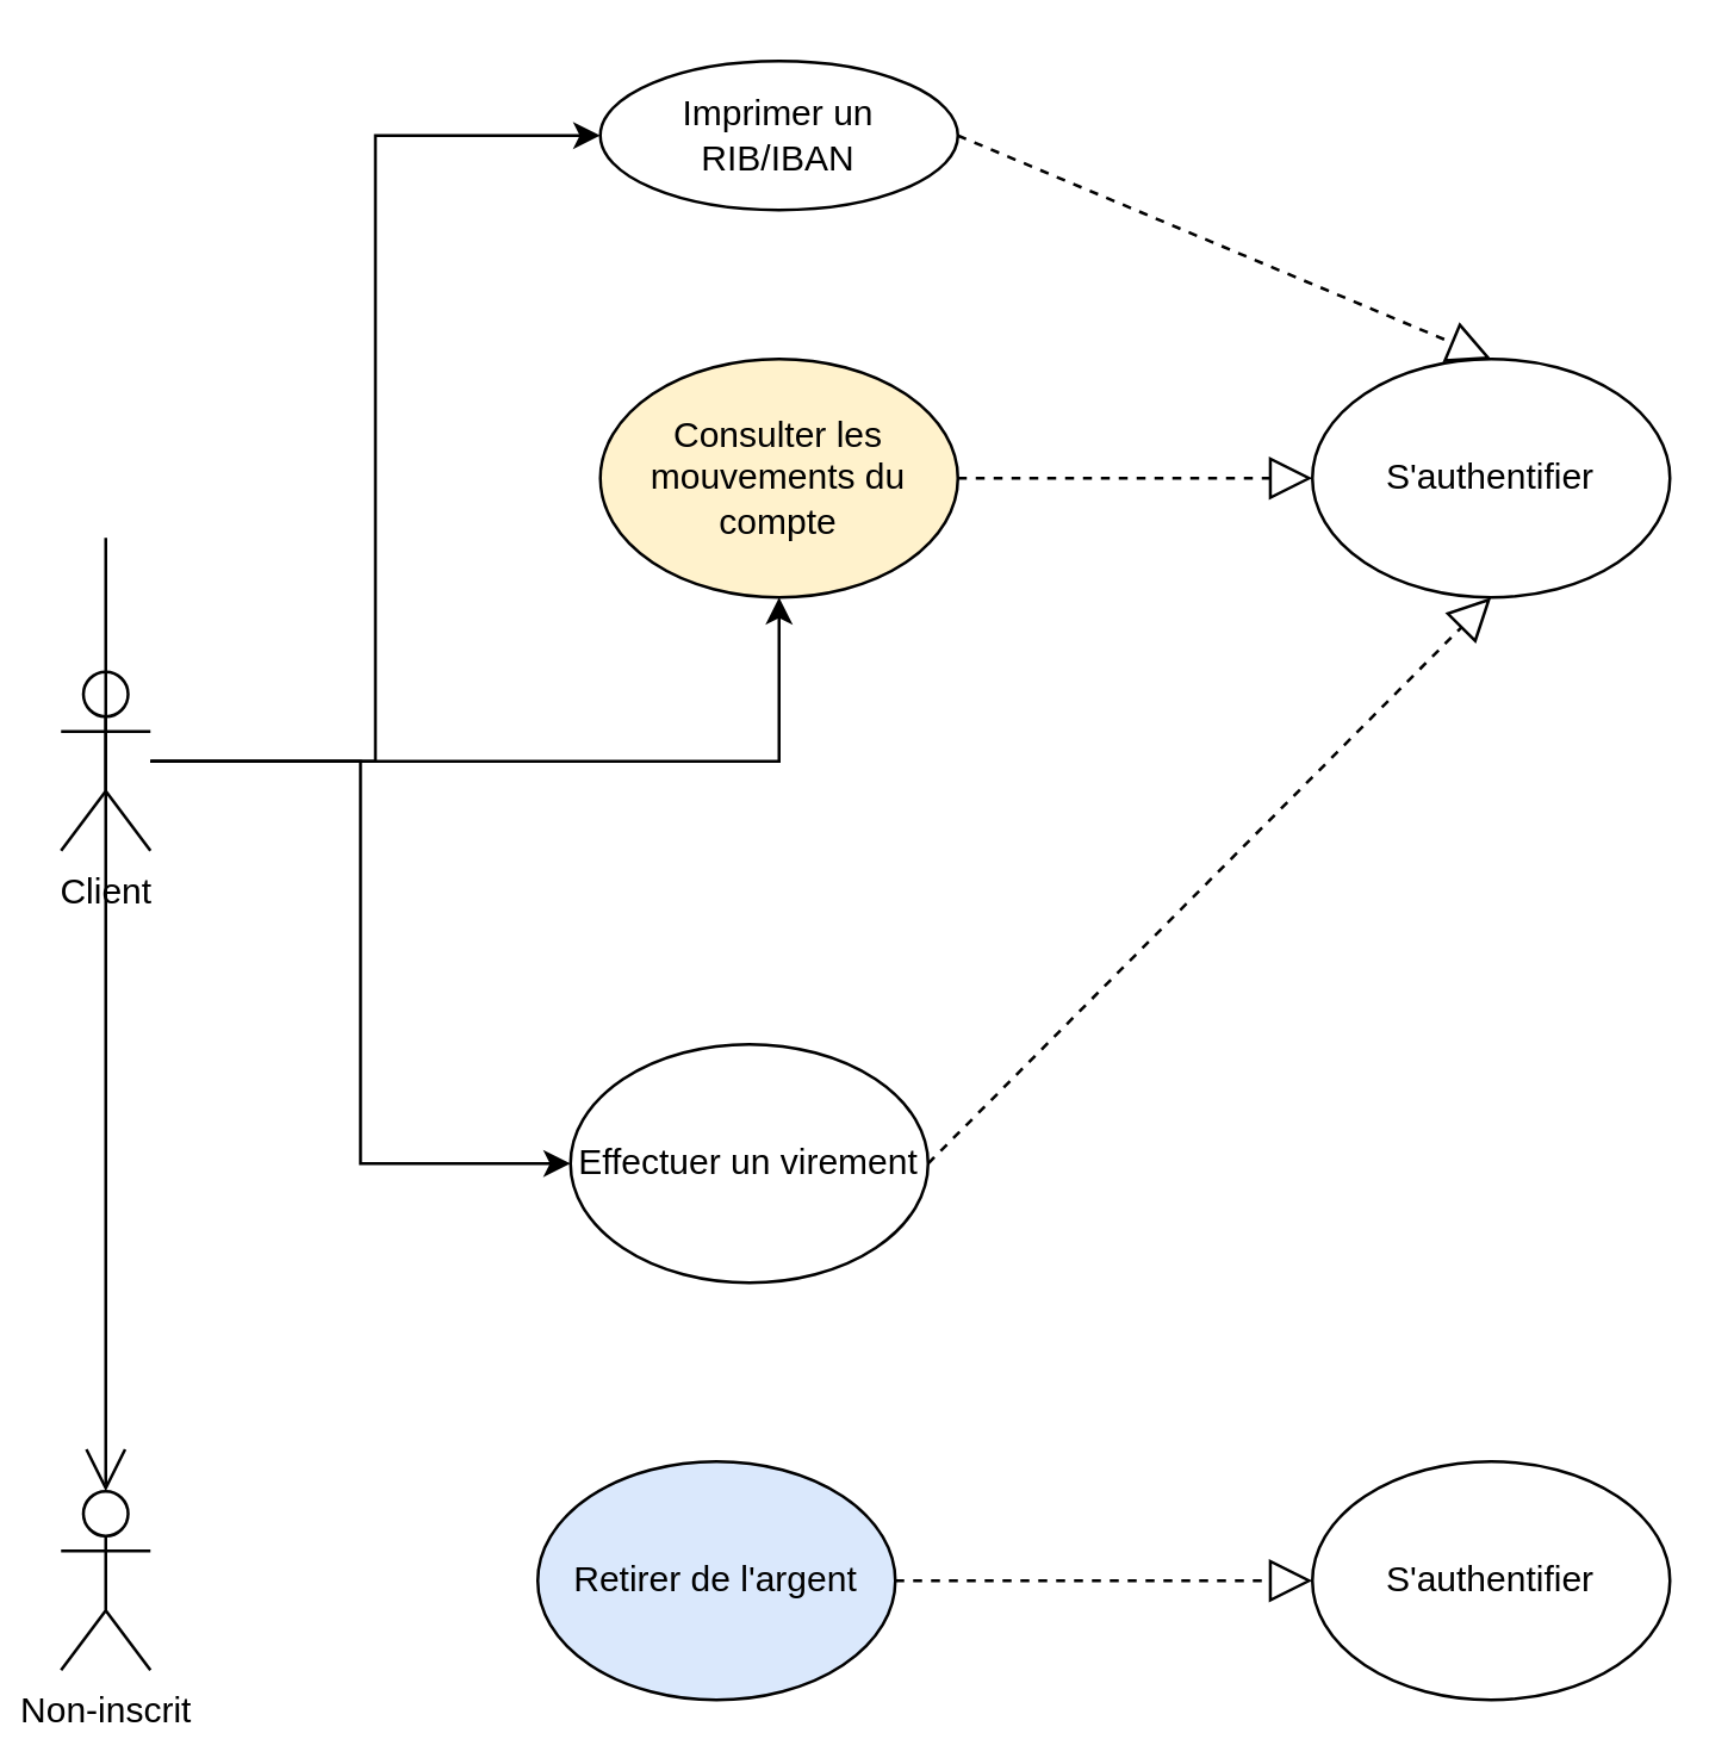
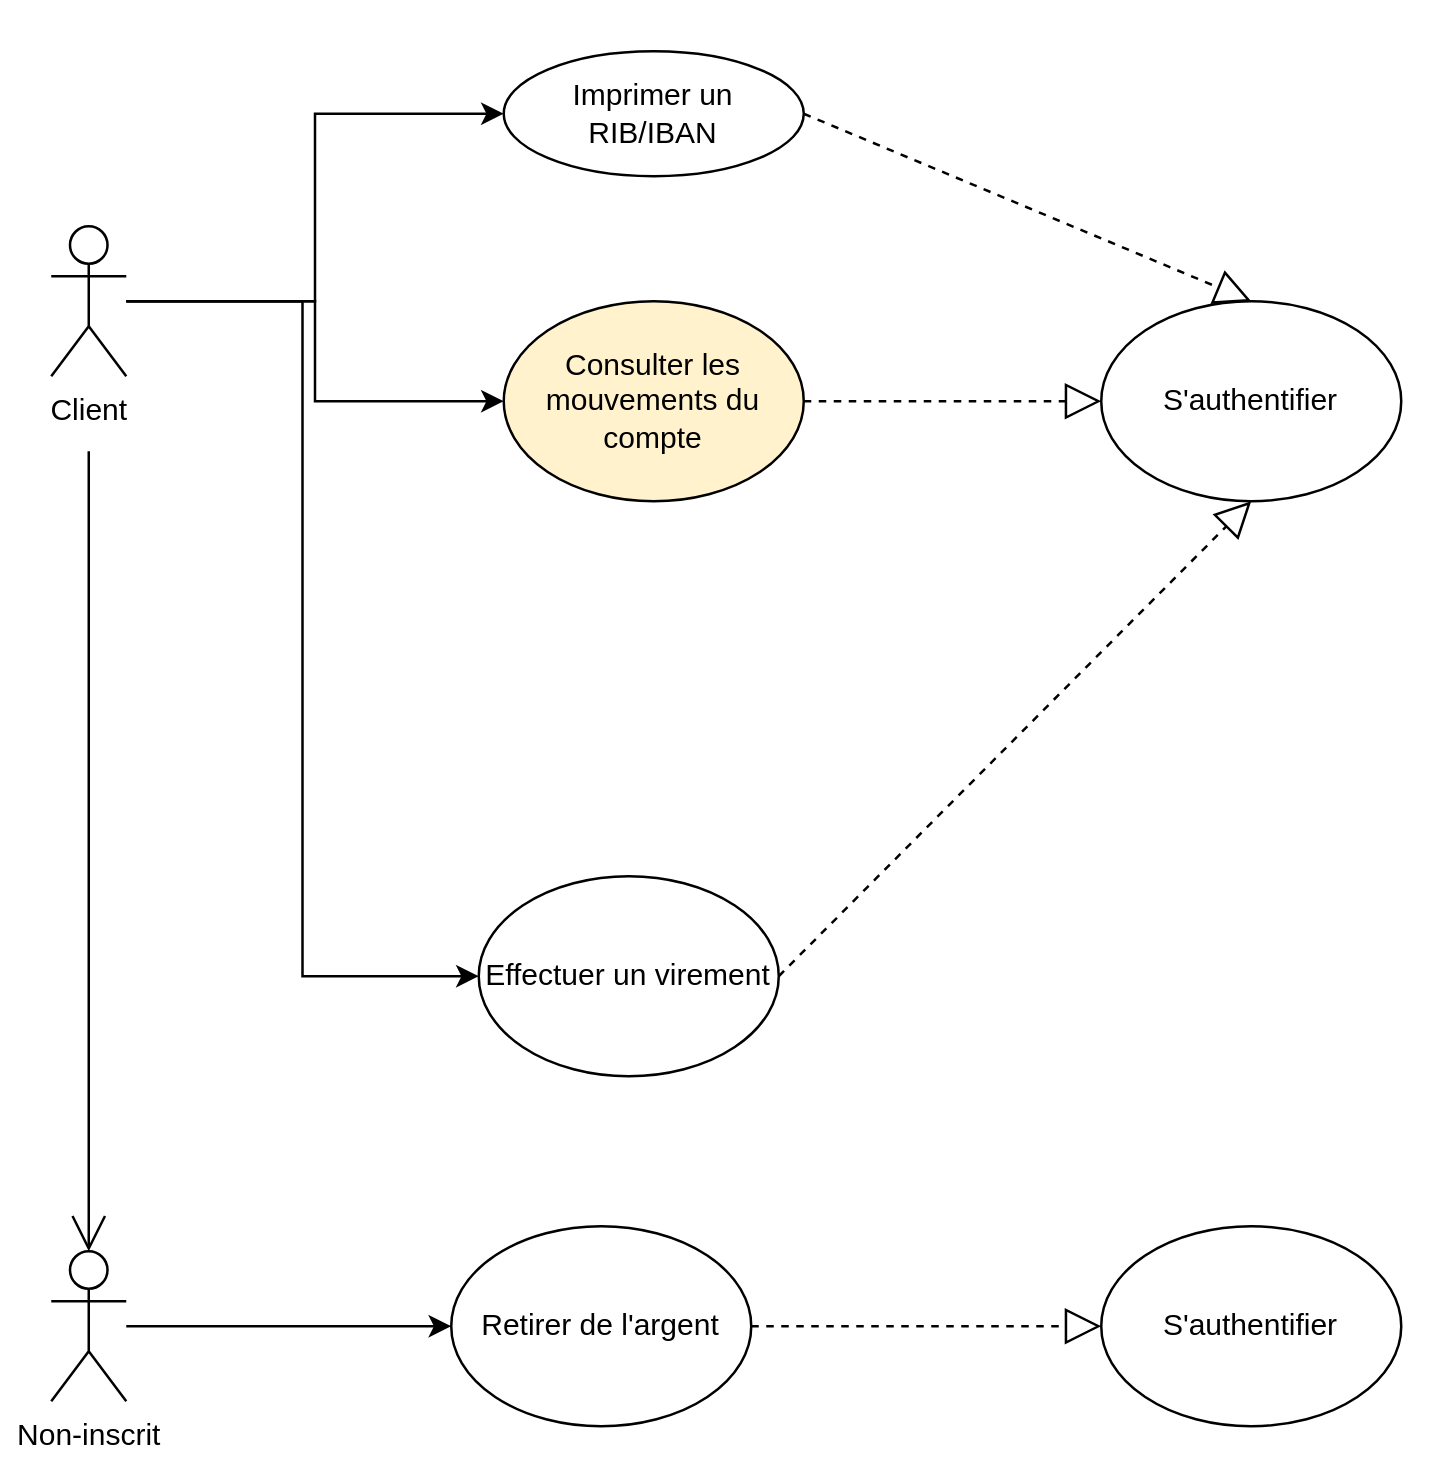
  <mxCell id="0" />
  <mxCell id="1" parent="0" />
  <mxCell id="2" value="Imprimer un RIB/IBAN" style="ellipse;whiteSpace=wrap;html=1;" vertex="1" parent="1"><mxGeometry x="201" y="20" width="120" height="50" as="geometry" /></mxCell>
  <mxCell id="3" value="Consulter les mouvements du compte" style="ellipse;whiteSpace=wrap;html=1;fillColor=#fff2cc;" vertex="1" parent="1"><mxGeometry x="201" y="120" width="120" height="80" as="geometry" /></mxCell>
  <mxCell id="4" value="Effectuer un virement" style="ellipse;whiteSpace=wrap;html=1;" vertex="1" parent="1"><mxGeometry x="191" y="350" width="120" height="80" as="geometry" /></mxCell>
  <mxCell id="5" style="edgeStyle=orthogonalEdgeStyle;rounded=0;orthogonalLoop=1;jettySize=auto;html=1;entryX=0;entryY=0.5;entryDx=0;entryDy=0;" edge="1" parent="1" source="8" target="2"><mxGeometry relative="1" as="geometry" /></mxCell>
  <mxCell id="6" style="edgeStyle=orthogonalEdgeStyle;rounded=0;orthogonalLoop=1;jettySize=auto;html=1;" edge="1" parent="1" source="8" target="3"><mxGeometry relative="1" as="geometry" /></mxCell>
  <mxCell id="7" style="edgeStyle=orthogonalEdgeStyle;rounded=0;orthogonalLoop=1;jettySize=auto;html=1;entryX=0;entryY=0.5;entryDx=0;entryDy=0;" edge="1" parent="1" source="8" target="4"><mxGeometry relative="1" as="geometry" /></mxCell>
- <mxCell id="8" value="&lt;div&gt;Client&lt;/div&gt;&lt;div&gt;&lt;br&gt;&lt;/div&gt;" style="shape=umlActor;verticalLabelPosition=bottom;verticalAlign=top;html=1;" vertex="1" parent="1"><mxGeometry x="20" y="225" width="30" height="60" as="geometry" /></mxCell>
+ <mxCell id="8" value="&lt;div&gt;Client&lt;/div&gt;&lt;div&gt;&lt;br&gt;&lt;/div&gt;" style="shape=umlActor;verticalLabelPosition=bottom;verticalAlign=top;html=1;" vertex="1" parent="1"><mxGeometry x="20" y="90" width="30" height="60" as="geometry" /></mxCell>
  <mxCell id="9" value="S'authentifier" style="ellipse;whiteSpace=wrap;html=1;" vertex="1" parent="1"><mxGeometry x="440" y="120" width="120" height="80" as="geometry" /></mxCell>
+ <mxCell id="10" style="edgeStyle=orthogonalEdgeStyle;rounded=0;orthogonalLoop=1;jettySize=auto;html=1;entryX=0;entryY=0.5;entryDx=0;entryDy=0;" edge="1" parent="1" source="11" target="15"><mxGeometry relative="1" as="geometry" /></mxCell>
  <mxCell id="11" value="&lt;div&gt;Non-inscrit&lt;br&gt;&lt;/div&gt;" style="shape=umlActor;verticalLabelPosition=bottom;verticalAlign=top;html=1;" vertex="1" parent="1"><mxGeometry x="20" y="500" width="30" height="60" as="geometry" /></mxCell>
  <mxCell id="12" value="" style="endArrow=block;dashed=1;endFill=0;endSize=12;html=1;rounded=0;entryX=0.5;entryY=1;entryDx=0;entryDy=0;exitX=1;exitY=0.5;exitDx=0;exitDy=0;" edge="1" parent="1" source="4" target="9"><mxGeometry width="160" relative="1" as="geometry"><mxPoint x="321.002" y="270.001" as="sourcePoint" /><mxPoint x="501.33" y="356.61" as="targetPoint" /></mxGeometry></mxCell>
  <mxCell id="13" value="" style="endArrow=block;dashed=1;endFill=0;endSize=12;html=1;rounded=0;entryX=0.5;entryY=0;entryDx=0;entryDy=0;exitX=1;exitY=0.5;exitDx=0;exitDy=0;" edge="1" parent="1" source="2" target="9"><mxGeometry width="160" relative="1" as="geometry"><mxPoint x="280" y="30" as="sourcePoint" /><mxPoint x="459" y="140" as="targetPoint" /></mxGeometry></mxCell>
  <mxCell id="14" value="" style="endArrow=block;dashed=1;endFill=0;endSize=12;html=1;rounded=0;entryX=0;entryY=0.5;entryDx=0;entryDy=0;exitX=1;exitY=0.5;exitDx=0;exitDy=0;" edge="1" parent="1" source="3" target="9"><mxGeometry width="160" relative="1" as="geometry"><mxPoint x="321" y="170" as="sourcePoint" /><mxPoint x="440" y="230" as="targetPoint" /></mxGeometry></mxCell>
- <mxCell id="15" value="Retirer de l'argent" style="ellipse;whiteSpace=wrap;html=1;fillColor=#dae8fc;" vertex="1" parent="1"><mxGeometry x="180" y="490" width="120" height="80" as="geometry" /></mxCell>
+ <mxCell id="15" value="Retirer de l'argent" style="ellipse;whiteSpace=wrap;html=1;" vertex="1" parent="1"><mxGeometry x="180" y="490" width="120" height="80" as="geometry" /></mxCell>
  <mxCell id="16" value="S'authentifier" style="ellipse;whiteSpace=wrap;html=1;" vertex="1" parent="1"><mxGeometry x="440" y="490" width="120" height="80" as="geometry" /></mxCell>
  <mxCell id="17" value="" style="endArrow=block;dashed=1;endFill=0;endSize=12;html=1;rounded=0;entryX=0;entryY=0.5;entryDx=0;entryDy=0;" edge="1" parent="1" target="16"><mxGeometry width="160" relative="1" as="geometry"><mxPoint x="300" y="530" as="sourcePoint" /><mxPoint x="480" y="380" as="targetPoint" /></mxGeometry></mxCell>
  <mxCell id="18" value="" style="endArrow=open;endFill=1;endSize=12;html=1;rounded=0;entryX=0.5;entryY=0;entryDx=0;entryDy=0;entryPerimeter=0;" edge="1" parent="1" target="11"><mxGeometry width="160" relative="1" as="geometry"><mxPoint x="35" y="180" as="sourcePoint" /><mxPoint x="140" y="350" as="targetPoint" /></mxGeometry></mxCell>
